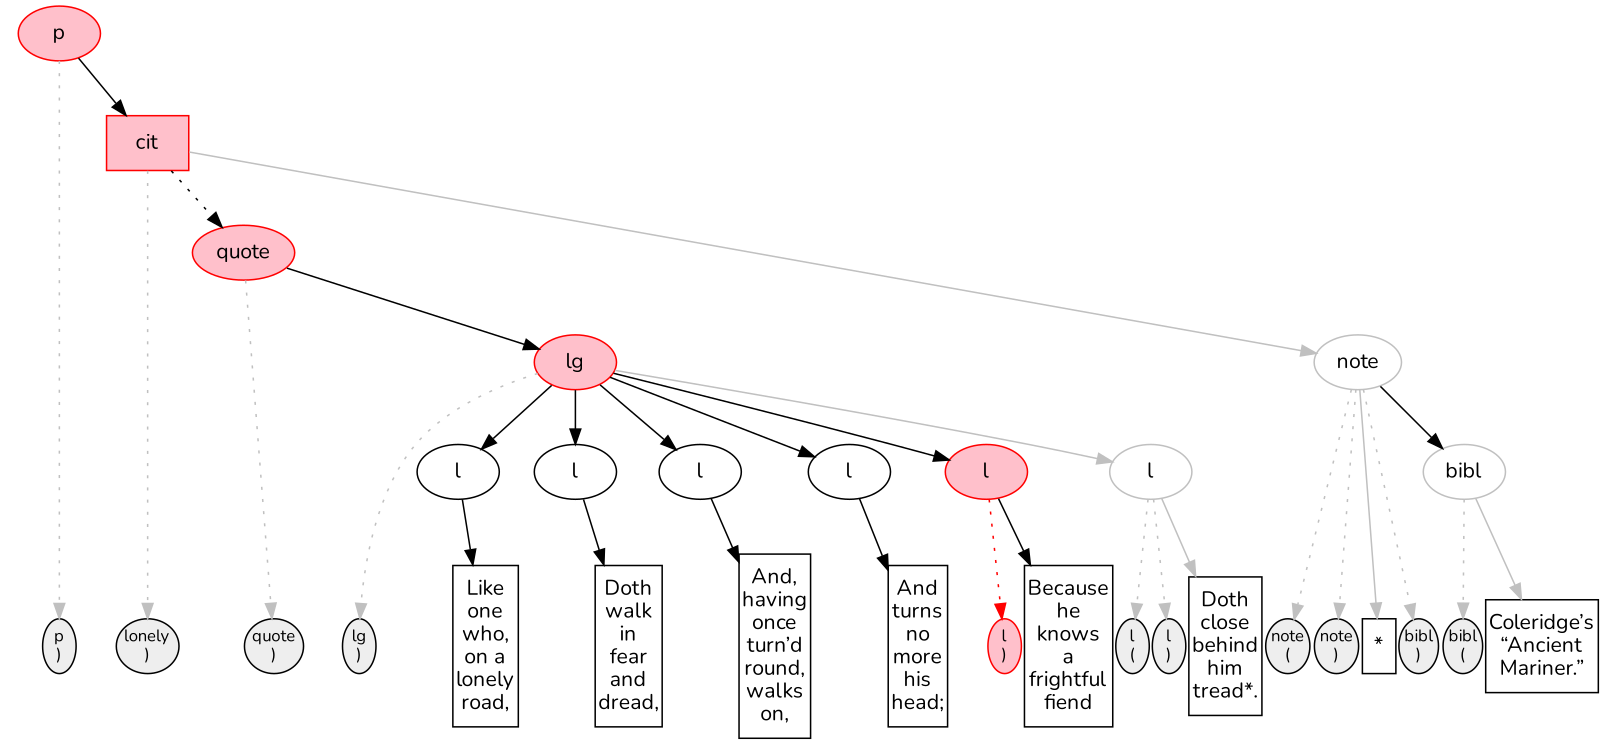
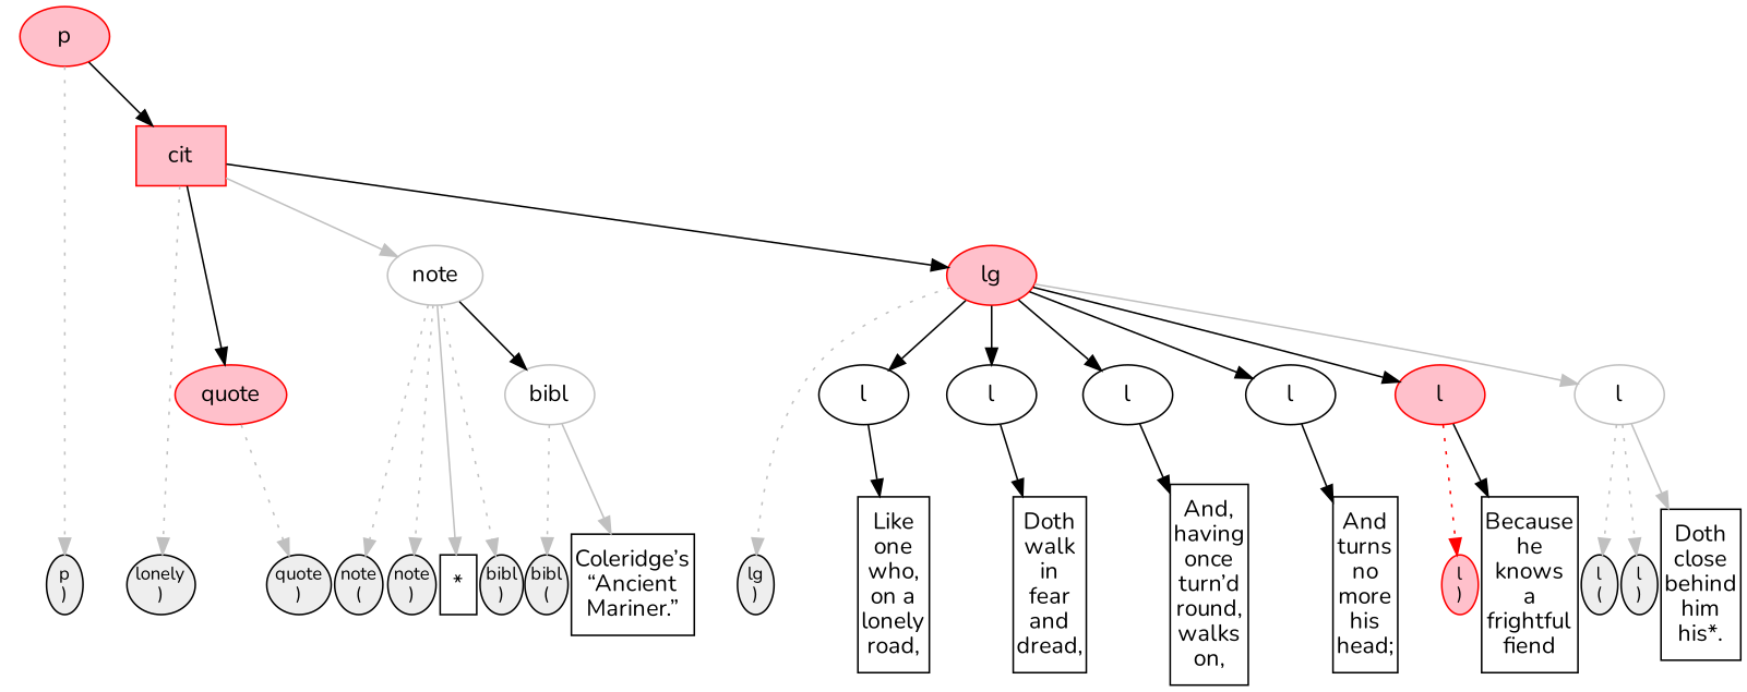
  digraph {
    fontname=Nunito
    nodesep=0.03
    node [color=black fillcolor="#EEEEEE" fontname=Nunito fontsize=11 margin=0 ordering=out shape=ellipse style=filled]
    edge [color=black fontname=Nunito style=solid]
    n1 [color=transparent label="p\n(" style=invis width=0.3]
    n2 [label="p\n)" width=0.3]
    n3 [color=transparent label="cit\n(" style=invis width=0.3]
    n4 [label="lonely\n)" width=0.3]
    n5 [color=transparent label="quote\n(" style=invis width=0.3]
    n6 [label="quote\n)" width=0.3]
    n7 [color=transparent label="lg\n(" style=invis width=0.3]
    n8 [label="lg\n)" width=0.3]
    n9 [color=transparent label="l\n(" style=invis width=0.3]
    n10 [color=transparent label="l\n)" style=invis width=0.3]
    n11 [label="Like\none\nwho,\non a\nlonely\nroad," margin="0.03, 0.11" shape=box width=0.3 fillcolor="" fontsize="" style=""]
    n12 [color=transparent label="l\n(" style=invis width=0.3]
    n13 [color=transparent label="l\n)" style=invis width=0.3]
    n14 [label="Doth\nwalk\nin\nfear\nand\ndread," margin="0.03, 0.11" shape=box width=0.3 fillcolor="" fontsize="" style=""]
    n15 [color=transparent label="l\n(" style=invis width=0.3]
    n16 [color=transparent label="l\n)" style=invis width=0.3]
    n17 [label="And,\nhaving\nonce\nturn’d\nround,\nwalks\non," margin="0.03, 0.11" shape=box width=0.3 fillcolor="" fontsize="" style=""]
    n18 [color=transparent label="l\n(" style=invis width=0.3]
    n19 [color=transparent label="l\n)" style=invis width=0.3]
    n20 [label="And\nturns\nno\nmore\nhis\nhead;" margin="0.03, 0.11" shape=box width=0.3 fillcolor="" fontsize="" style=""]
    n21 [color=transparent label="l\n(" style=invis width=0.3]
    n22 [color=red fillcolor=pink label="l\n)" width=0.3]
    n23 [label="Because\nhe\nknows\na\nfrightful\nfiend" margin="0.03, 0.11" shape=box width=0.3 fillcolor="" fontsize="" style=""]
    n24 [label="l\n(" width=0.3]
    n25 [label="l\n)" width=0.3]
-   n26 [label="Doth\nclose\nbehind\nhim\ntread*." margin="0.03, 0.11" shape=box width=0.3 fillcolor="" fontsize="" style=""]
+   n26 [label="Doth\nclose\nbehind\nhim\nhis*." margin="0.03, 0.11" shape=box width=0.3 fillcolor="" fontsize="" style=""]
    n27 [label="note\n(" width=0.3]
    n28 [label="note\n)" width=0.3]
    n29 [label="*" margin="0.03, 0.11" shape=box width=0.3 fillcolor="" fontsize="" style=""]
    n30 [label="bibl\n(" width=0.3]
    n31 [label="bibl\n)" width=0.3]
    n32 [label="Coleridge’s\n“Ancient\nMariner.”" margin="0.03, 0.11" shape=box width=0.3 fillcolor="" fontsize="" style=""]
    n33 [color=red fillcolor=pink label=p shape=oval fontsize="" margin=""]
    n34 [color=red fillcolor=pink label=cit shape=box fontsize="" margin=""]
    n35 [color=red fillcolor=pink label=quote shape=oval fontsize="" margin=""]
    n36 [color=gray label=note shape=oval fillcolor="" fontsize="" margin="" style=""]
    n37 [color=red fillcolor=pink label=lg shape=oval fontsize="" margin=""]
    n38 [color=gray label=bibl shape=oval fillcolor="" fontsize="" margin="" style=""]
    n39 [label=l shape=oval fillcolor="" fontsize="" margin="" style=""]
    n40 [label=l shape=oval fillcolor="" fontsize="" margin="" style=""]
    n41 [label=l shape=oval fillcolor="" fontsize="" margin="" style=""]
    n42 [label=l shape=oval fillcolor="" fontsize="" margin="" style=""]
    n43 [color=red fillcolor=pink label=l shape=oval fontsize="" margin=""]
    n44 [color=gray label=l shape=oval fillcolor="" fontsize="" margin="" style=""]
    subgraph sub_1 {
      rank=same
      n1
      n2
      n3
      n4
      n5
      n6
      n7
      n8
      n9
      n10
      n11
      n12
      n13
      n14
      n15
      n16
      n17
      n18
      n19
      n20
      n21
      n22
      n23
      n24
      n25
      n26
      n27
      n28
      n29
      n30
      n31
      n32
    }
    n33 -> n1 [arrowhead=none color=red style=invis]
    n33 -> n2 [color=gray style=dotted]
    n33 -> n34
    n34 -> n3 [arrowhead=none color=red style=invis]
    n34 -> n4 [color=gray style=dotted]
-   n34 -> n35 [style=dotted]
+   n34 -> n35
    n34 -> n36 [color=gray]
    n35 -> n5 [arrowhead=none color=red style=invis]
    n35 -> n6 [color=gray style=dotted]
-   n35 -> n37
+   n34 -> n37
    n36 -> n27 [color=gray style=dotted]
    n36 -> n28 [color=gray style=dotted]
    n36 -> n29 [color=gray]
    n36 -> n31 [color=gray style=dotted]
    n36 -> n38
    n37 -> n7 [arrowhead=none color=red style=invis]
    n37 -> n8 [color=gray style=dotted]
    n37 -> n39
    n37 -> n40
    n37 -> n41
    n37 -> n42
    n37 -> n43
    n37 -> n44 [color=gray]
    n38 -> n30 [color=gray style=dotted]
    n38 -> n32 [color=gray]
    n39 -> n9 [arrowhead=none style=invis]
    n39 -> n10 [arrowhead=none style=invis]
    n39 -> n11
    n40 -> n12 [arrowhead=none style=invis]
    n40 -> n13 [arrowhead=none style=invis]
    n40 -> n14
    n41 -> n15 [arrowhead=none style=invis]
    n41 -> n16 [arrowhead=none style=invis]
    n41 -> n17
    n42 -> n18 [arrowhead=none style=invis]
    n42 -> n19 [arrowhead=none style=invis]
    n42 -> n20
    n43 -> n21 [arrowhead=none color=red style=invis]
    n43 -> n22 [color=red style=dotted]
    n43 -> n23
    n44 -> n24 [color=gray style=dotted]
    n44 -> n25 [color=gray style=dotted]
    n44 -> n26 [color=gray]
  }
